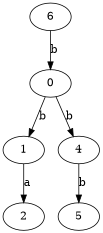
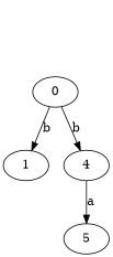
  digraph {
    1
-   2
    0
    4
    5
-   6
-   1 -> 2 [label=a]
    0 -> 1 [label=b]
    0 -> 4 [label=b]
-   4 -> 5 [label=b]
-   6 -> 0 [label=b]
+   4 -> 5 [label=a]
  }
